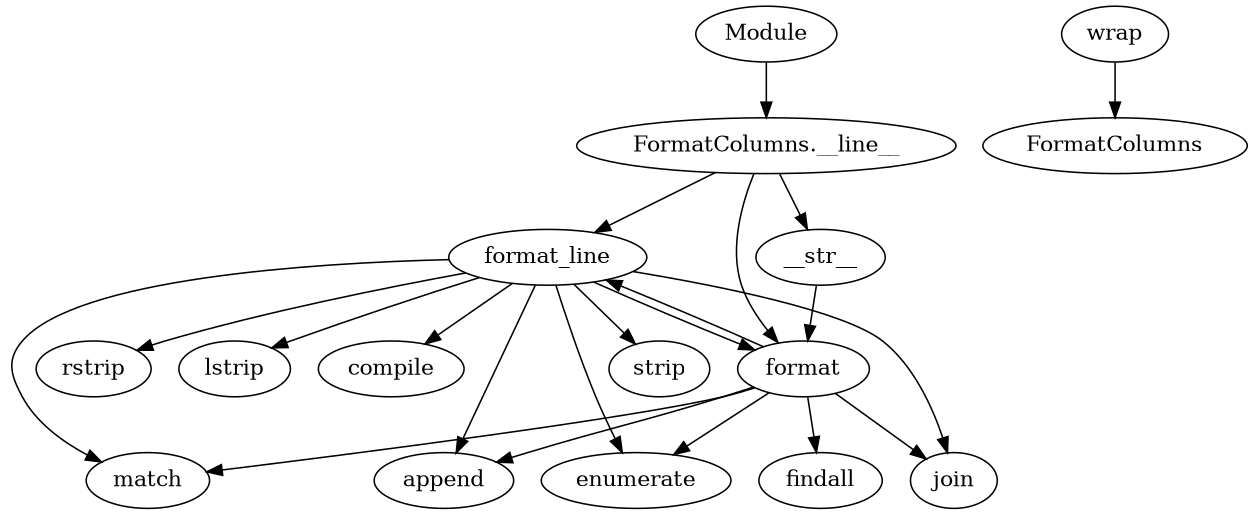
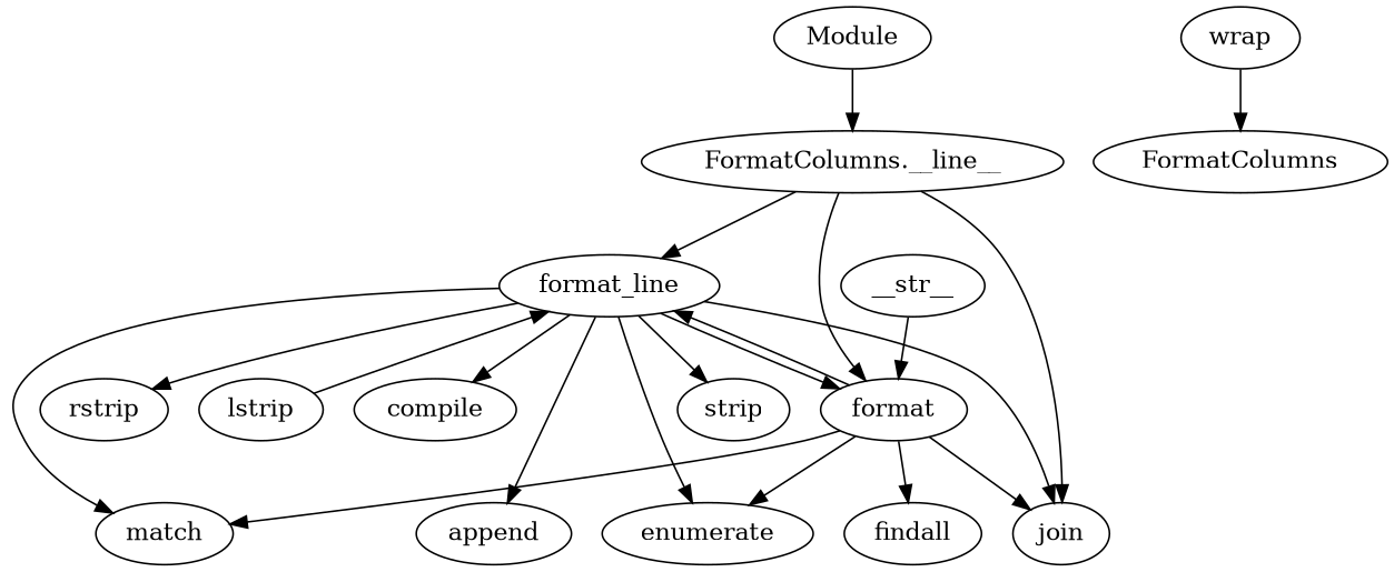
  strict digraph {
    format_line
    compile
    enumerate
    strip
    match
    format
    rstrip
    lstrip
    append
    join
    findall
    __str__
    wrap
    FormatColumns
    n15 [label="FormatColumns.__line__"]
    Module
    format_line -> compile
    format_line -> enumerate
    format_line -> strip
    format_line -> match
    format_line -> format
    format_line -> rstrip
-   format_line -> lstrip
+   lstrip -> format_line
    format_line -> append
    format_line -> join
    format -> format_line
    format -> enumerate
    format -> match
-   format -> append
    format -> join
    format -> findall
    __str__ -> format
    wrap -> FormatColumns
    n15 -> format_line
    n15 -> format
-   n15 -> __str__
+   n15 -> join
    Module -> n15
  }
